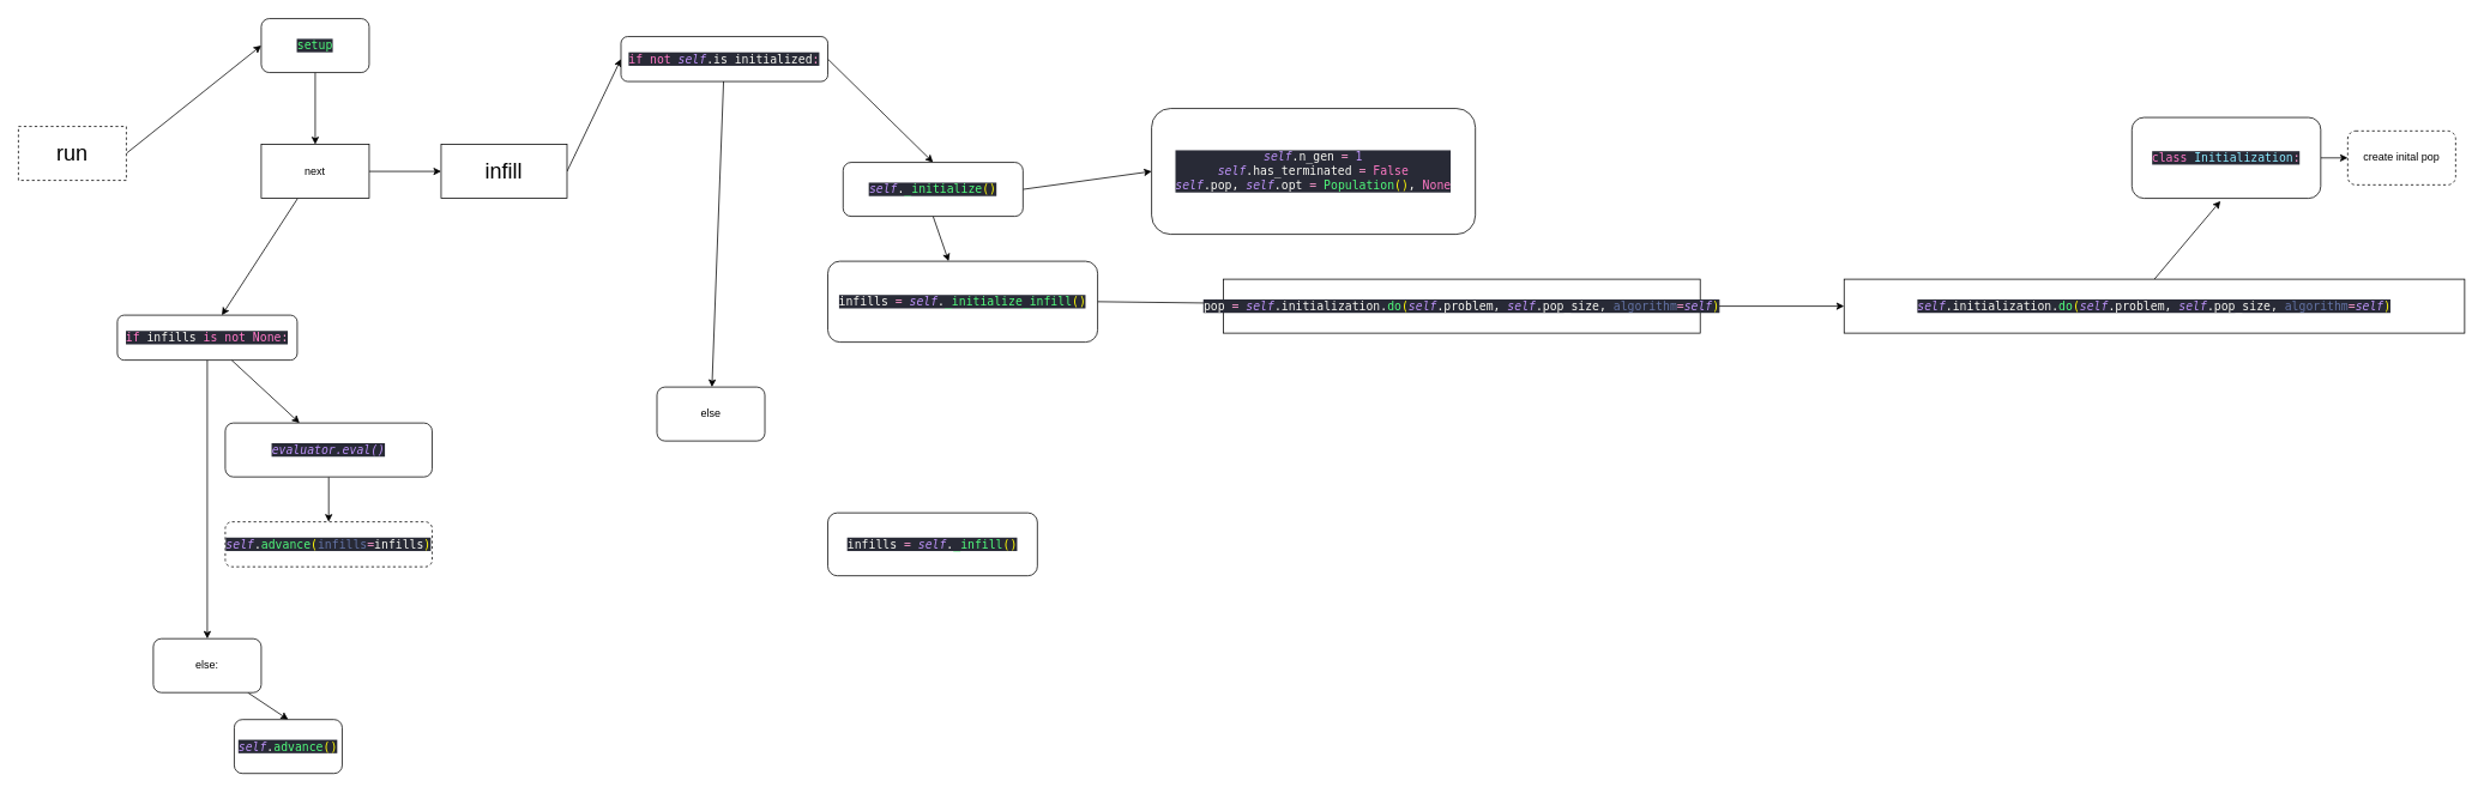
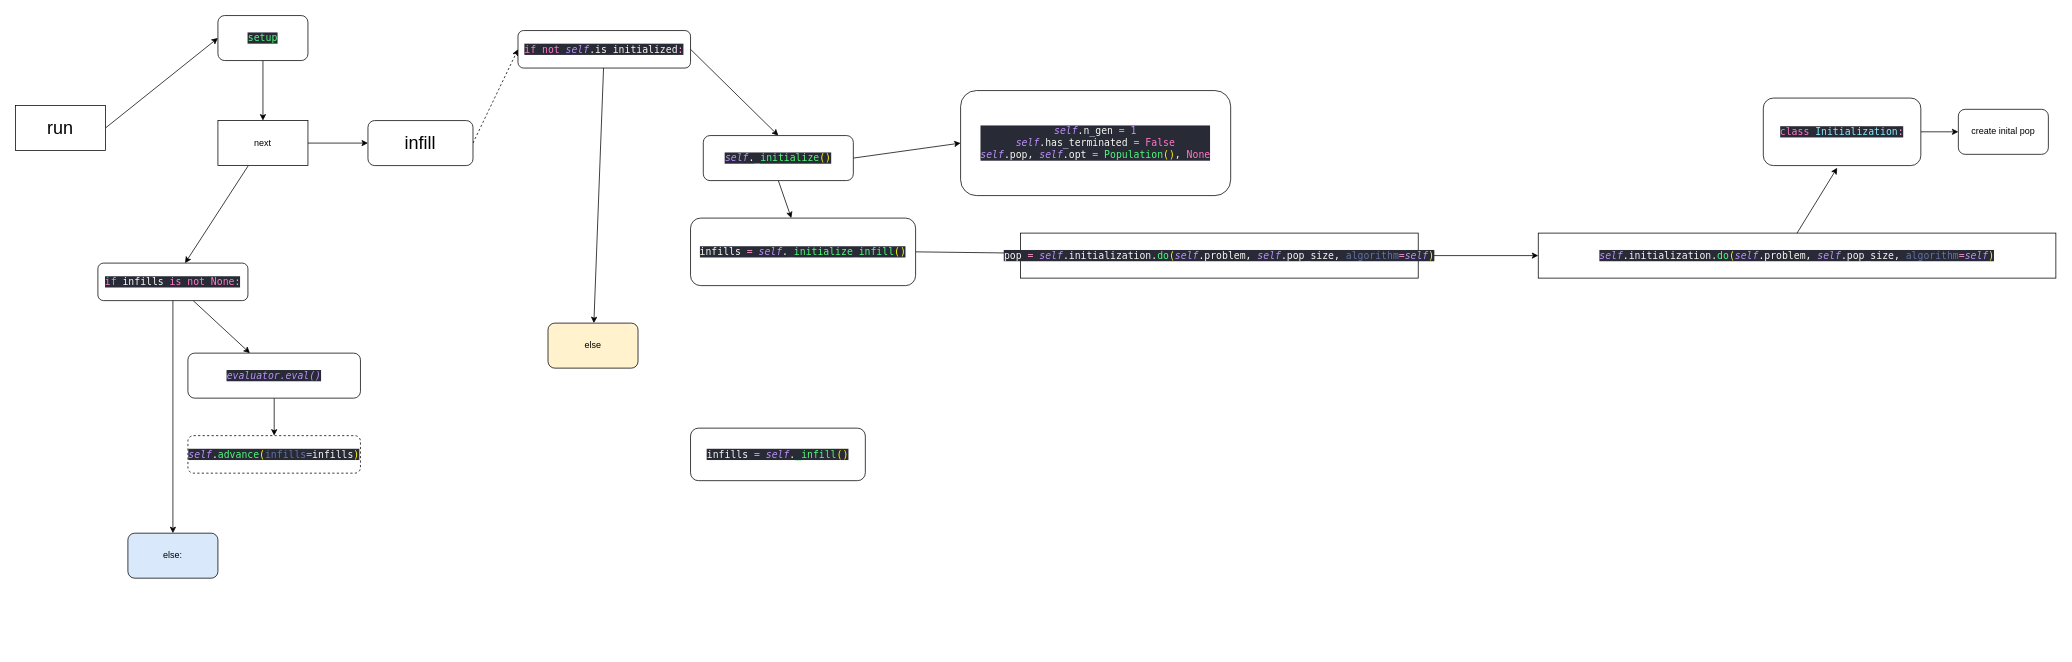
  <mxCell id="0" />
  <mxCell id="1" parent="0" />
  <mxCell id="2" style="edgeStyle=none;html=1;exitX=1;exitY=0.5;exitDx=0;exitDy=0;entryX=0;entryY=0.5;entryDx=0;entryDy=0;" parent="1" source="3" target="27" edge="1"><mxGeometry relative="1" as="geometry" /></mxCell>
- <mxCell id="3" value="&lt;font style=&quot;font-size: 24px&quot;&gt;run&lt;/font&gt;" style="rounded=0;whiteSpace=wrap;html=1;dashed=1;" parent="1" vertex="1"><mxGeometry x="20" y="140" width="120" height="60" as="geometry" /></mxCell>
- <mxCell id="4" style="edgeStyle=none;html=1;exitX=1;exitY=0.5;exitDx=0;exitDy=0;entryX=0;entryY=0.5;entryDx=0;entryDy=0;" parent="1" source="5" target="11" edge="1"><mxGeometry relative="1" as="geometry" /></mxCell>
- <mxCell id="5" value="&lt;font style=&quot;font-size: 24px&quot;&gt;infill&lt;/font&gt;" style="rounded=0;whiteSpace=wrap;html=1;" parent="1" vertex="1"><mxGeometry x="490" y="160" width="140" height="60" as="geometry" /></mxCell>
+ <mxCell id="3" value="&lt;font style=&quot;font-size: 24px&quot;&gt;run&lt;/font&gt;" style="rounded=0;whiteSpace=wrap;html=1;" parent="1" vertex="1"><mxGeometry x="20" y="140" width="120" height="60" as="geometry" /></mxCell>
+ <mxCell id="4" style="edgeStyle=none;html=1;exitX=1;exitY=0.5;exitDx=0;exitDy=0;entryX=0;entryY=0.5;entryDx=0;entryDy=0;dashed=1;" parent="1" source="5" target="11" edge="1"><mxGeometry relative="1" as="geometry" /></mxCell>
+ <mxCell id="5" value="&lt;font style=&quot;font-size: 24px&quot;&gt;infill&lt;/font&gt;" style="whiteSpace=wrap;html=1;rounded=1;" parent="1" vertex="1"><mxGeometry x="490" y="160" width="140" height="60" as="geometry" /></mxCell>
  <mxCell id="6" style="edgeStyle=none;html=1;exitX=1;exitY=0.5;exitDx=0;exitDy=0;entryX=0;entryY=0.5;entryDx=0;entryDy=0;" parent="1" source="8" target="5" edge="1"><mxGeometry relative="1" as="geometry" /></mxCell>
  <mxCell id="7" style="edgeStyle=none;html=1;" parent="1" source="8" target="30" edge="1"><mxGeometry relative="1" as="geometry" /></mxCell>
  <mxCell id="8" value="next" style="rounded=0;whiteSpace=wrap;html=1;" parent="1" vertex="1"><mxGeometry x="290" y="160" width="120" height="60" as="geometry" /></mxCell>
  <mxCell id="9" style="edgeStyle=none;html=1;exitX=1;exitY=0.5;exitDx=0;exitDy=0;entryX=0.5;entryY=0;entryDx=0;entryDy=0;" parent="1" source="11" target="14" edge="1"><mxGeometry relative="1" as="geometry" /></mxCell>
  <mxCell id="10" style="edgeStyle=none;html=1;" parent="1" source="11" target="17" edge="1"><mxGeometry relative="1" as="geometry" /></mxCell>
  <mxCell id="11" value="&lt;pre style=&quot;background-color: #282a36 ; color: #f8f8f2 ; font-family: &amp;#34;jetbrains mono&amp;#34; , monospace ; font-size: 9.8pt&quot;&gt;&lt;pre style=&quot;font-family: &amp;#34;jetbrains mono&amp;#34; , monospace ; font-size: 9.8pt&quot;&gt;&lt;span style=&quot;color: #ff79c6&quot;&gt;if not &lt;/span&gt;&lt;span style=&quot;color: #bd93f9 ; font-style: italic&quot;&gt;self&lt;/span&gt;.is_initialized&lt;span style=&quot;color: #f998cc&quot;&gt;:&lt;/span&gt;&lt;/pre&gt;&lt;/pre&gt;" style="rounded=1;whiteSpace=wrap;html=1;" parent="1" vertex="1"><mxGeometry x="690" y="40" width="230" height="50" as="geometry" /></mxCell>
  <mxCell id="12" style="edgeStyle=none;html=1;exitX=1;exitY=0.5;exitDx=0;exitDy=0;entryX=0;entryY=0.5;entryDx=0;entryDy=0;" parent="1" source="14" target="37" edge="1"><mxGeometry relative="1" as="geometry" /></mxCell>
  <mxCell id="13" style="edgeStyle=none;html=1;exitX=0.5;exitY=1;exitDx=0;exitDy=0;" parent="1" source="14" target="16" edge="1"><mxGeometry relative="1" as="geometry" /></mxCell>
  <mxCell id="14" value="&lt;pre style=&quot;background-color: #282a36 ; color: #f8f8f2 ; font-family: &amp;#34;jetbrains mono&amp;#34; , monospace ; font-size: 9.8pt&quot;&gt;&lt;span style=&quot;color: #bd93f9 ; font-style: italic&quot;&gt;self&lt;/span&gt;.&lt;span style=&quot;color: #50fa7b&quot;&gt;_initialize&lt;/span&gt;&lt;span style=&quot;color: #fff906&quot;&gt;()&lt;/span&gt;&lt;/pre&gt;" style="rounded=1;whiteSpace=wrap;html=1;" parent="1" vertex="1"><mxGeometry x="937" y="180" width="200" height="60" as="geometry" /></mxCell>
  <mxCell id="15" style="edgeStyle=none;html=1;exitX=1;exitY=0.5;exitDx=0;exitDy=0;" parent="1" source="16" target="20" edge="1"><mxGeometry relative="1" as="geometry" /></mxCell>
  <mxCell id="16" value="&lt;pre style=&quot;background-color: #282a36 ; color: #f8f8f2 ; font-family: &amp;#34;jetbrains mono&amp;#34; , monospace ; font-size: 9.8pt&quot;&gt;infills &lt;span style=&quot;color: #f998cc&quot;&gt;= &lt;/span&gt;&lt;span style=&quot;color: #bd93f9 ; font-style: italic&quot;&gt;self&lt;/span&gt;.&lt;span style=&quot;color: #50fa7b&quot;&gt;_initialize_infill&lt;/span&gt;&lt;span style=&quot;color: #fff906&quot;&gt;()&lt;/span&gt;&lt;/pre&gt;" style="rounded=1;whiteSpace=wrap;html=1;" parent="1" vertex="1"><mxGeometry x="920" y="290" width="300" height="90" as="geometry" /></mxCell>
- <mxCell id="17" value="else&lt;br&gt;" style="rounded=1;whiteSpace=wrap;html=1;" parent="1" vertex="1"><mxGeometry x="730" y="430" width="120" height="60" as="geometry" /></mxCell>
+ <mxCell id="17" value="else&lt;br&gt;" style="rounded=1;whiteSpace=wrap;html=1;fillColor=#fff2cc;" parent="1" vertex="1"><mxGeometry x="730" y="430" width="120" height="60" as="geometry" /></mxCell>
  <mxCell id="18" value="&lt;pre style=&quot;background-color: #282a36 ; color: #f8f8f2 ; font-family: &amp;#34;jetbrains mono&amp;#34; , monospace ; font-size: 9.8pt&quot;&gt;infills &lt;span style=&quot;color: #f998cc&quot;&gt;= &lt;/span&gt;&lt;span style=&quot;color: #bd93f9 ; font-style: italic&quot;&gt;self&lt;/span&gt;.&lt;span style=&quot;color: #50fa7b&quot;&gt;_infill&lt;/span&gt;&lt;span style=&quot;color: #fff906&quot;&gt;()&lt;/span&gt;&lt;/pre&gt;" style="rounded=1;whiteSpace=wrap;html=1;" parent="1" vertex="1"><mxGeometry x="920" y="570" width="233" height="70" as="geometry" /></mxCell>
  <mxCell id="19" style="edgeStyle=none;html=1;exitX=1;exitY=0.5;exitDx=0;exitDy=0;" parent="1" source="20" target="22" edge="1"><mxGeometry relative="1" as="geometry" /></mxCell>
  <mxCell id="20" value="&lt;pre style=&quot;background-color: #282a36 ; color: #f8f8f2 ; font-family: &amp;#34;jetbrains mono&amp;#34; , monospace ; font-size: 9.8pt&quot;&gt;pop &lt;span style=&quot;color: #f998cc&quot;&gt;= &lt;/span&gt;&lt;span style=&quot;color: #bd93f9 ; font-style: italic&quot;&gt;self&lt;/span&gt;.initialization.&lt;span style=&quot;color: #50fa7b&quot;&gt;do&lt;/span&gt;&lt;span style=&quot;color: #fff906&quot;&gt;(&lt;/span&gt;&lt;span style=&quot;color: #bd93f9 ; font-style: italic&quot;&gt;self&lt;/span&gt;.problem, &lt;span style=&quot;color: #bd93f9 ; font-style: italic&quot;&gt;self&lt;/span&gt;.pop_size, &lt;span style=&quot;color: #6272a4&quot;&gt;algorithm&lt;/span&gt;&lt;span style=&quot;color: #f998cc&quot;&gt;=&lt;/span&gt;&lt;span style=&quot;color: #bd93f9 ; font-style: italic&quot;&gt;self&lt;/span&gt;&lt;span style=&quot;color: #fff906&quot;&gt;)&lt;/span&gt;&lt;/pre&gt;" style="rounded=0;whiteSpace=wrap;html=1;" parent="1" vertex="1"><mxGeometry x="1360" y="310" width="530" height="60" as="geometry" /></mxCell>
  <mxCell id="21" style="edgeStyle=none;html=1;exitX=0.5;exitY=0;exitDx=0;exitDy=0;entryX=0.469;entryY=1.033;entryDx=0;entryDy=0;entryPerimeter=0;" parent="1" source="22" target="24" edge="1"><mxGeometry relative="1" as="geometry" /></mxCell>
  <mxCell id="22" value="&lt;pre style=&quot;background-color: #282a36 ; color: #f8f8f2 ; font-family: &amp;#34;jetbrains mono&amp;#34; , monospace ; font-size: 9.8pt&quot;&gt;&lt;span style=&quot;color: #bd93f9 ; font-style: italic&quot;&gt;self&lt;/span&gt;.initialization.&lt;span style=&quot;color: #50fa7b&quot;&gt;do&lt;/span&gt;&lt;span style=&quot;color: #fff906&quot;&gt;(&lt;/span&gt;&lt;span style=&quot;color: #bd93f9 ; font-style: italic&quot;&gt;self&lt;/span&gt;.problem, &lt;span style=&quot;color: #bd93f9 ; font-style: italic&quot;&gt;self&lt;/span&gt;.pop_size, &lt;span style=&quot;color: #6272a4&quot;&gt;algorithm&lt;/span&gt;&lt;span style=&quot;color: #f998cc&quot;&gt;=&lt;/span&gt;&lt;span style=&quot;color: #bd93f9 ; font-style: italic&quot;&gt;self&lt;/span&gt;&lt;span style=&quot;color: #fff906&quot;&gt;)&lt;/span&gt;&lt;/pre&gt;" style="rounded=0;whiteSpace=wrap;html=1;" parent="1" vertex="1"><mxGeometry x="2050" y="310" width="690" height="60" as="geometry" /></mxCell>
  <mxCell id="23" style="edgeStyle=none;html=1;exitX=1;exitY=0.5;exitDx=0;exitDy=0;" parent="1" source="24" target="25" edge="1"><mxGeometry relative="1" as="geometry" /></mxCell>
- <mxCell id="24" value="&lt;pre style=&quot;background-color: #282a36 ; color: #f8f8f2 ; font-family: &amp;#34;jetbrains mono&amp;#34; , monospace ; font-size: 9.8pt&quot;&gt;&lt;span style=&quot;color: #ff79c6&quot;&gt;class &lt;/span&gt;&lt;span style=&quot;color: #8be9fd&quot;&gt;Initialization&lt;/span&gt;&lt;span style=&quot;color: #f998cc&quot;&gt;:&lt;/span&gt;&lt;/pre&gt;" style="rounded=1;whiteSpace=wrap;html=1;" parent="1" vertex="1"><mxGeometry x="2370" y="130" width="210" height="90" as="geometry" /></mxCell>
- <mxCell id="25" value="create inital pop" style="rounded=1;whiteSpace=wrap;html=1;dashed=1;" parent="1" vertex="1"><mxGeometry x="2610" y="145" width="120" height="60" as="geometry" /></mxCell>
+ <mxCell id="24" value="&lt;pre style=&quot;background-color: #282a36 ; color: #f8f8f2 ; font-family: &amp;#34;jetbrains mono&amp;#34; , monospace ; font-size: 9.8pt&quot;&gt;&lt;span style=&quot;color: #ff79c6&quot;&gt;class &lt;/span&gt;&lt;span style=&quot;color: #8be9fd&quot;&gt;Initialization&lt;/span&gt;&lt;span style=&quot;color: #f998cc&quot;&gt;:&lt;/span&gt;&lt;/pre&gt;" style="rounded=1;whiteSpace=wrap;html=1;" parent="1" vertex="1"><mxGeometry x="2350" y="130" width="210" height="90" as="geometry" /></mxCell>
+ <mxCell id="25" value="create inital pop" style="rounded=1;whiteSpace=wrap;html=1;" parent="1" vertex="1"><mxGeometry x="2610" y="145" width="120" height="60" as="geometry" /></mxCell>
  <mxCell id="26" style="edgeStyle=none;html=1;" parent="1" source="27" target="8" edge="1"><mxGeometry relative="1" as="geometry" /></mxCell>
  <mxCell id="27" value="&lt;pre style=&quot;background-color: #282a36 ; color: #f8f8f2 ; font-family: &amp;#34;jetbrains mono&amp;#34; , monospace ; font-size: 9.8pt&quot;&gt;&lt;span style=&quot;color: #50fa7b&quot;&gt;setup&lt;/span&gt;&lt;/pre&gt;" style="rounded=1;whiteSpace=wrap;html=1;" parent="1" vertex="1"><mxGeometry x="290" y="20" width="120" height="60" as="geometry" /></mxCell>
  <mxCell id="28" style="edgeStyle=none;html=1;" parent="1" source="30" target="32" edge="1"><mxGeometry relative="1" as="geometry" /></mxCell>
  <mxCell id="29" style="edgeStyle=none;html=1;" parent="1" source="30" target="35" edge="1"><mxGeometry relative="1" as="geometry" /></mxCell>
  <mxCell id="30" value="&lt;pre style=&quot;background-color: #282a36 ; color: #f8f8f2 ; font-family: &amp;#34;jetbrains mono&amp;#34; , monospace ; font-size: 9.8pt&quot;&gt;&lt;span style=&quot;color: #ff79c6&quot;&gt;if &lt;/span&gt;infills &lt;span style=&quot;color: #ff79c6&quot;&gt;is not None&lt;/span&gt;&lt;span style=&quot;color: #f998cc&quot;&gt;:&lt;/span&gt;&lt;/pre&gt;" style="rounded=1;whiteSpace=wrap;html=1;" parent="1" vertex="1"><mxGeometry x="130" y="350" width="200" height="50" as="geometry" /></mxCell>
  <mxCell id="31" style="edgeStyle=none;html=1;entryX=0.5;entryY=0;entryDx=0;entryDy=0;" parent="1" source="32" target="33" edge="1"><mxGeometry relative="1" as="geometry" /></mxCell>
  <mxCell id="32" value="&lt;pre style=&quot;background-color: rgb(40 , 42 , 54) ; font-family: &amp;#34;jetbrains mono&amp;#34; , monospace ; font-size: 9.8pt&quot;&gt;&lt;font color=&quot;#bd93f9&quot;&gt;&lt;i&gt;evaluator.eval()&lt;/i&gt;&lt;/font&gt;&lt;/pre&gt;" style="rounded=1;whiteSpace=wrap;html=1;" parent="1" vertex="1"><mxGeometry y="470" width="230" height="60" as="geometry" x="250" /></mxCell>
  <mxCell id="33" value="&lt;pre style=&quot;background-color: #282a36 ; color: #f8f8f2 ; font-family: &amp;#34;jetbrains mono&amp;#34; , monospace ; font-size: 9.8pt&quot;&gt;&lt;span style=&quot;color: #bd93f9 ; font-style: italic&quot;&gt;self&lt;/span&gt;.&lt;span style=&quot;color: #50fa7b&quot;&gt;advance&lt;/span&gt;&lt;span style=&quot;color: #fff906&quot;&gt;(&lt;/span&gt;&lt;span style=&quot;color: #6272a4&quot;&gt;infills&lt;/span&gt;&lt;span style=&quot;color: #f998cc&quot;&gt;=&lt;/span&gt;infills&lt;span style=&quot;color: #fff906&quot;&gt;)&lt;/span&gt;&lt;/pre&gt;" style="rounded=1;whiteSpace=wrap;html=1;dashed=1;" parent="1" vertex="1"><mxGeometry y="580" width="230" height="50" as="geometry" x="250" /></mxCell>
- <mxCell id="34" style="edgeStyle=none;html=1;entryX=0.5;entryY=0;entryDx=0;entryDy=0;" parent="1" source="35" target="36" edge="1"><mxGeometry relative="1" as="geometry" /></mxCell>
- <mxCell id="35" value="else:" style="rounded=1;whiteSpace=wrap;html=1;" parent="1" vertex="1"><mxGeometry x="170" y="710" width="120" height="60" as="geometry" /></mxCell>
- <mxCell id="36" value="&lt;pre style=&quot;background-color: #282a36 ; color: #f8f8f2 ; font-family: &amp;quot;jetbrains mono&amp;quot; , monospace ; font-size: 9.8pt&quot;&gt;&lt;span style=&quot;color: #bd93f9 ; font-style: italic&quot;&gt;self&lt;/span&gt;.&lt;span style=&quot;color: #50fa7b&quot;&gt;advance&lt;/span&gt;&lt;span style=&quot;color: #fff906&quot;&gt;()&lt;/span&gt;&lt;/pre&gt;" style="rounded=1;whiteSpace=wrap;html=1;" parent="1" vertex="1"><mxGeometry x="260" y="800" width="120" height="60" as="geometry" /></mxCell>
+ <mxCell id="35" value="else:" style="rounded=1;whiteSpace=wrap;html=1;fillColor=#dae8fc;" parent="1" vertex="1"><mxGeometry x="170" y="710" width="120" height="60" as="geometry" /></mxCell>
  <mxCell id="37" value="&lt;pre style=&quot;background-color: #282a36 ; color: #f8f8f2 ; font-family: &amp;#34;jetbrains mono&amp;#34; , monospace ; font-size: 9.8pt&quot;&gt;&lt;span style=&quot;color: #bd93f9 ; font-style: italic&quot;&gt;self&lt;/span&gt;.n_gen &lt;span style=&quot;color: #f998cc&quot;&gt;= &lt;/span&gt;&lt;span style=&quot;color: #bd93f9&quot;&gt;1&lt;br&gt;&lt;/span&gt;&lt;span style=&quot;color: #bd93f9 ; font-style: italic&quot;&gt;self&lt;/span&gt;.has_terminated &lt;span style=&quot;color: #f998cc&quot;&gt;= &lt;/span&gt;&lt;span style=&quot;color: #ff79c6&quot;&gt;False&lt;br&gt;&lt;/span&gt;&lt;span style=&quot;color: #bd93f9 ; font-style: italic&quot;&gt;self&lt;/span&gt;.pop, &lt;span style=&quot;color: #bd93f9 ; font-style: italic&quot;&gt;self&lt;/span&gt;.opt &lt;span style=&quot;color: #f998cc&quot;&gt;= &lt;/span&gt;&lt;span style=&quot;color: #50fa7b&quot;&gt;Population&lt;/span&gt;&lt;span style=&quot;color: #fff906&quot;&gt;()&lt;/span&gt;, &lt;span style=&quot;color: #ff79c6&quot;&gt;None&lt;/span&gt;&lt;/pre&gt;" style="rounded=1;whiteSpace=wrap;html=1;" parent="1" vertex="1"><mxGeometry x="1280" y="120" width="360" height="140" as="geometry" /></mxCell>
